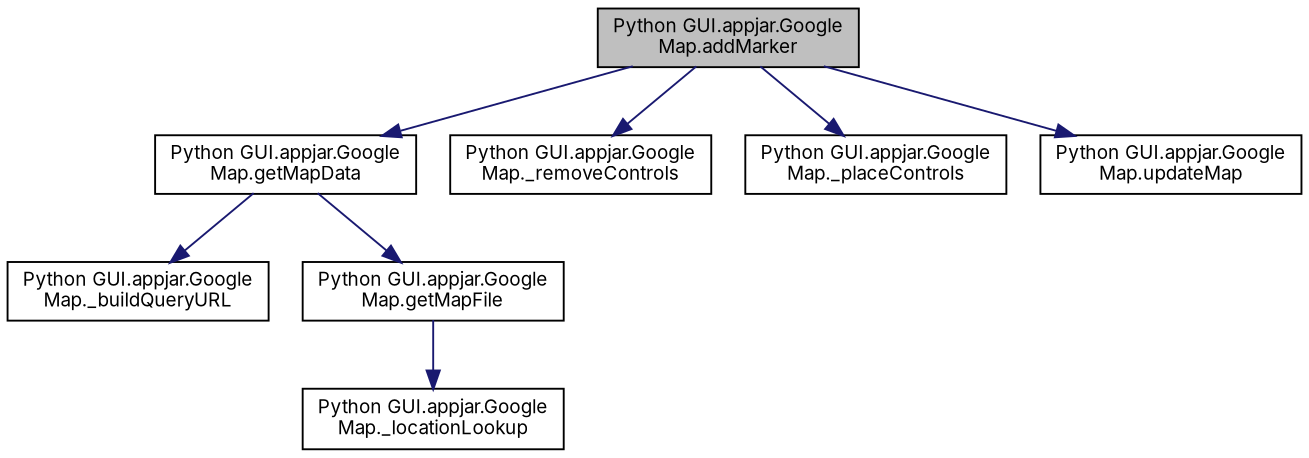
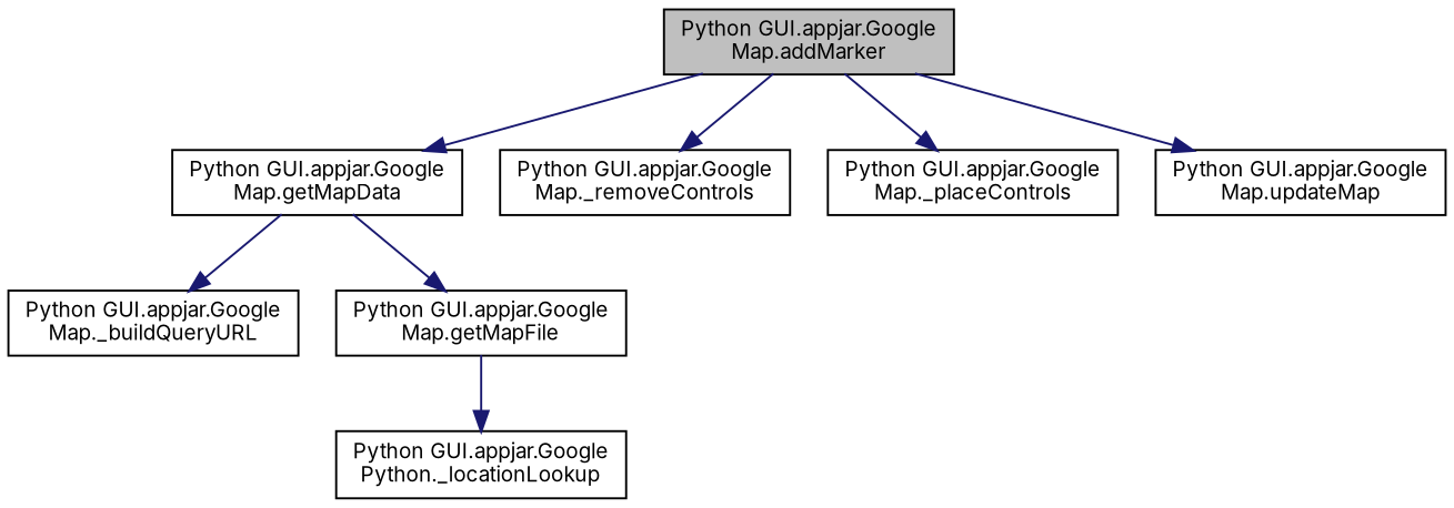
  digraph {
    fontname=Inter
    rankdir=TB
    node [color=black fillcolor=white fontname=Inter fontsize=10 shape=record style=filled]
    edge [color=midnightblue fontname=Inter fontsize=10 labelfontname=Helvetica labelfontsize=10 style=solid]
    n1 [fillcolor=grey75 fontcolor=black height=0.2 label="Python GUI.appjar.Google\lMap.addMarker" width=0.4]
    n2 [height=0.2 label="Python GUI.appjar.Google\lMap.getMapData" width=0.4]
    n3 [height=0.2 label="Python GUI.appjar.Google\lMap._removeControls" width=0.4]
    n4 [height=0.2 label="Python GUI.appjar.Google\lMap._placeControls" width=0.4]
    n5 [height=0.2 label="Python GUI.appjar.Google\lMap.updateMap" width=0.4]
    n6 [height=0.2 label="Python GUI.appjar.Google\lMap._buildQueryURL" width=0.4]
    n7 [height=0.2 label="Python GUI.appjar.Google\lMap.getMapFile" width=0.4]
-   n8 [height=0.2 label="Python GUI.appjar.Google\lMap._locationLookup" width=0.4]
+   n8 [height=0.2 label="Python GUI.appjar.Google\lPython._locationLookup" width=0.4]
    n1 -> n2
    n1 -> n3
    n1 -> n4
    n1 -> n5
    n2 -> n6
    n2 -> n7
    n7 -> n8
  }
